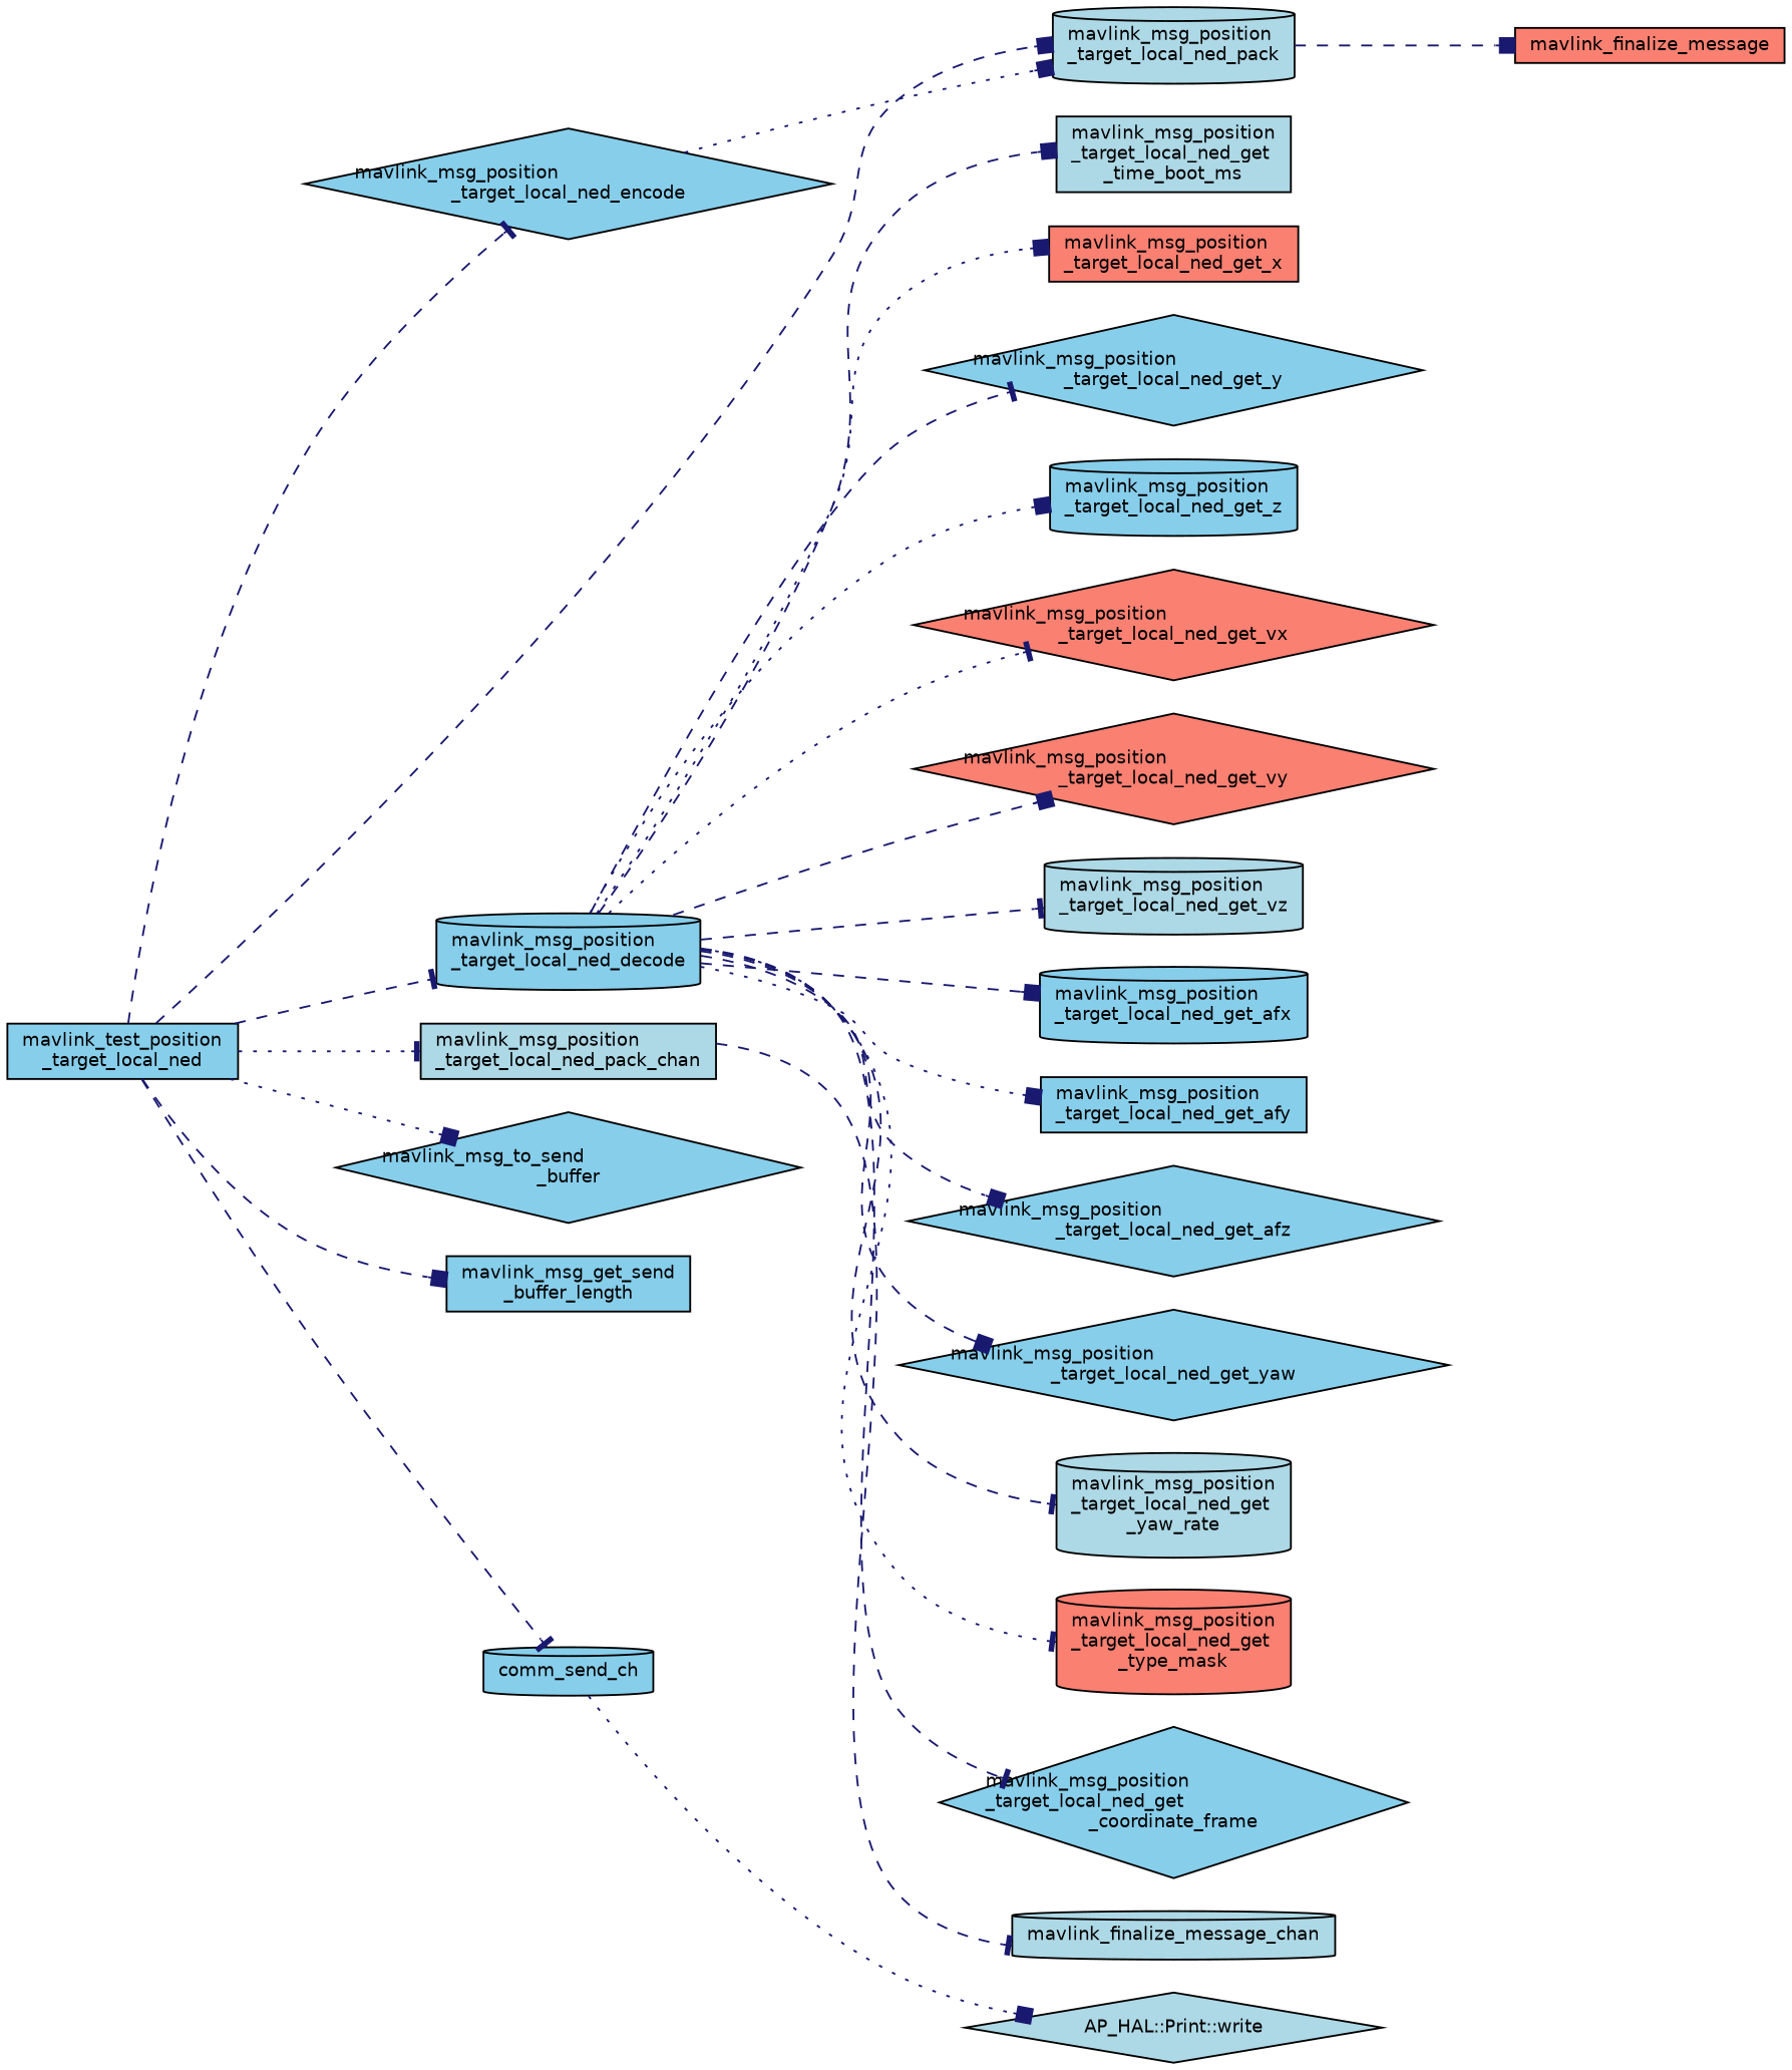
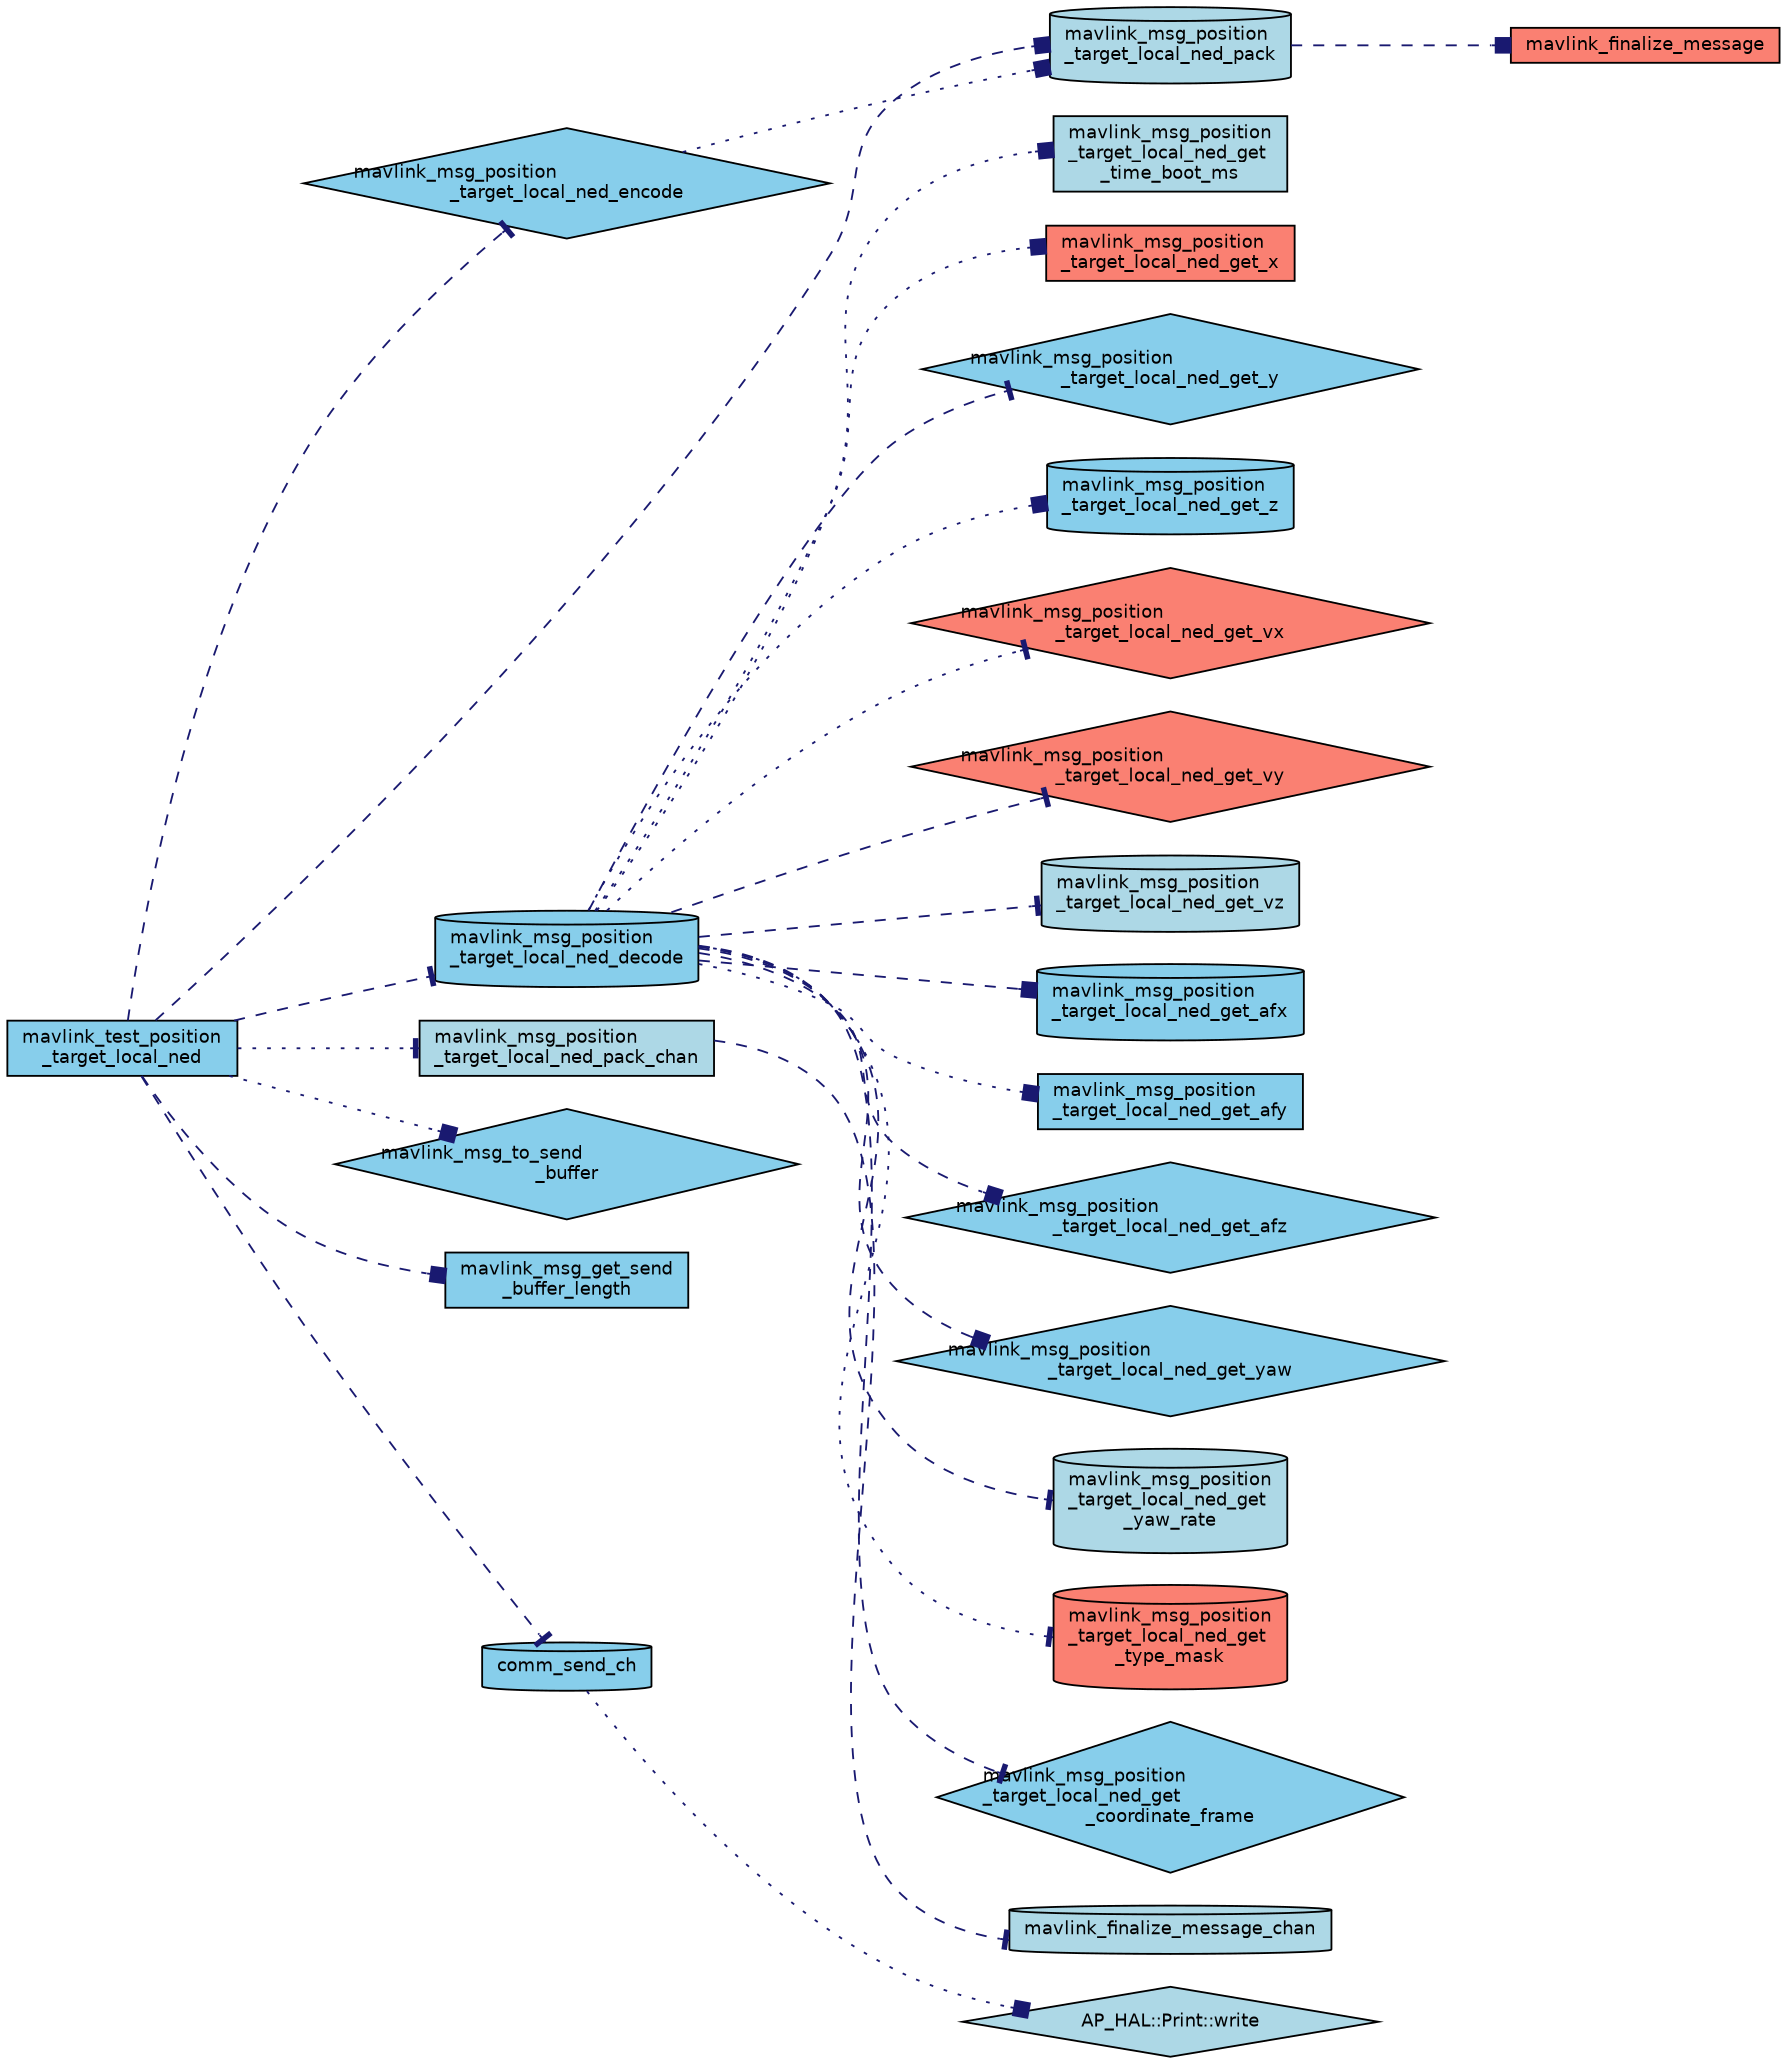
  digraph {
    rankdir=LR
    node [color=black fillcolor=skyblue fontname=Helvetica fontsize=10 shape=diamond style=filled]
    edge [arrowhead=box color=midnightblue fontname=Helvetica fontsize=10 labelfontname=Helvetica labelfontsize=10 style=dashed]
    n1 [fontcolor=black height=0.2 label="mavlink_test_position\l_target_local_ned" shape=box width=0.4]
    n2 [height=0.2 label="mavlink_msg_position\l_target_local_ned_encode" width=0.4]
    n3 [fillcolor=lightblue height=0.2 label="mavlink_msg_position\l_target_local_ned_pack" shape=cylinder width=0.4]
    n4 [height=0.2 label="mavlink_msg_position\l_target_local_ned_decode" shape=cylinder width=0.4]
    n5 [fillcolor=lightblue height=0.2 label="mavlink_msg_position\l_target_local_ned_pack_chan" shape=box width=0.4]
    n6 [height=0.2 label="mavlink_msg_to_send\l_buffer" width=0.4]
    n7 [height=0.2 label="mavlink_msg_get_send\l_buffer_length" shape=box width=0.4]
    n8 [height=0.2 label=comm_send_ch shape=cylinder width=0.4]
    n9 [fillcolor=salmon height=0.2 label=mavlink_finalize_message shape=box width=0.4]
    n10 [fillcolor=lightblue height=0.2 label="mavlink_msg_position\l_target_local_ned_get\l_time_boot_ms" shape=box width=0.4]
    n11 [fillcolor=salmon height=0.2 label="mavlink_msg_position\l_target_local_ned_get_x" shape=box width=0.4]
    n12 [height=0.2 label="mavlink_msg_position\l_target_local_ned_get_y" width=0.4]
    n13 [height=0.2 label="mavlink_msg_position\l_target_local_ned_get_z" shape=cylinder width=0.4]
    n14 [fillcolor=salmon height=0.2 label="mavlink_msg_position\l_target_local_ned_get_vx" width=0.4]
    n15 [fillcolor=salmon height=0.2 label="mavlink_msg_position\l_target_local_ned_get_vy" width=0.4]
    n16 [fillcolor=lightblue height=0.2 label="mavlink_msg_position\l_target_local_ned_get_vz" shape=cylinder width=0.4]
    n17 [height=0.2 label="mavlink_msg_position\l_target_local_ned_get_afx" shape=cylinder width=0.4]
    n18 [height=0.2 label="mavlink_msg_position\l_target_local_ned_get_afy" shape=box width=0.4]
    n19 [height=0.2 label="mavlink_msg_position\l_target_local_ned_get_afz" width=0.4]
    n20 [height=0.2 label="mavlink_msg_position\l_target_local_ned_get_yaw" width=0.4]
    n21 [fillcolor=lightblue height=0.2 label="mavlink_msg_position\l_target_local_ned_get\l_yaw_rate" shape=cylinder width=0.4]
    n22 [fillcolor=salmon height=0.2 label="mavlink_msg_position\l_target_local_ned_get\l_type_mask" shape=cylinder width=0.4]
    n23 [height=0.2 label="mavlink_msg_position\l_target_local_ned_get\l_coordinate_frame" width=0.4]
    n24 [fillcolor=lightblue height=0.2 label=mavlink_finalize_message_chan shape=cylinder width=0.4]
    n25 [fillcolor=lightblue height=0.2 label="AP_HAL::Print::write" width=0.4]
    n1 -> n2 [arrowhead=tee]
    n1 -> n3
    n1 -> n4 [arrowhead=tee]
    n1 -> n5 [arrowhead=tee style=dotted]
    n1 -> n6 [style=dotted]
    n1 -> n7
    n1 -> n8 [arrowhead=tee]
    n2 -> n3 [style=dotted]
    n3 -> n9
-   n4 -> n10
+   n4 -> n10 [style=dotted]
    n4 -> n11 [style=dotted]
    n4 -> n12 [arrowhead=tee]
    n4 -> n13 [style=dotted]
    n4 -> n14 [arrowhead=tee style=dotted]
-   n4 -> n15
+   n4 -> n15 [arrowhead=tee]
    n4 -> n16 [arrowhead=tee]
    n4 -> n17
    n4 -> n18 [style=dotted]
    n4 -> n19
    n4 -> n20
    n4 -> n21 [arrowhead=tee]
    n4 -> n22 [arrowhead=tee style=dotted]
    n4 -> n23 [arrowhead=tee]
    n5 -> n24 [arrowhead=tee]
    n8 -> n25 [style=dotted]
  }
